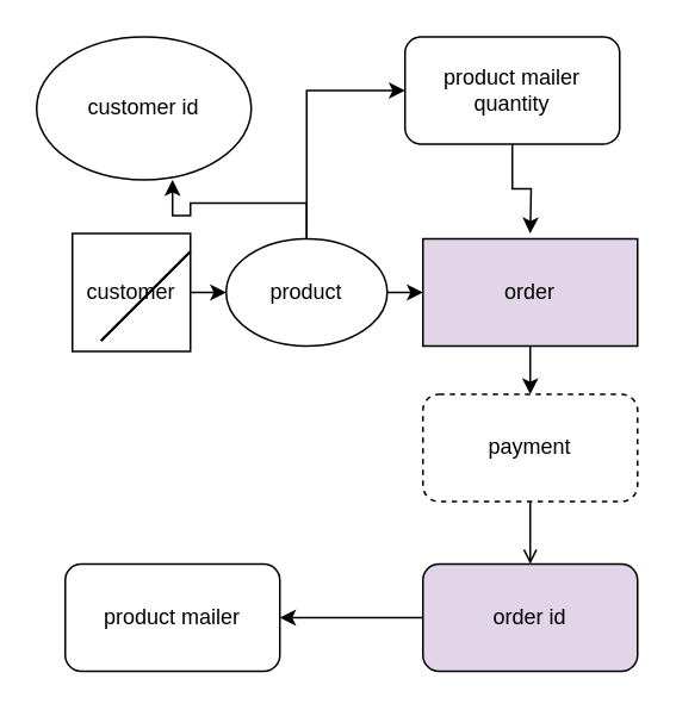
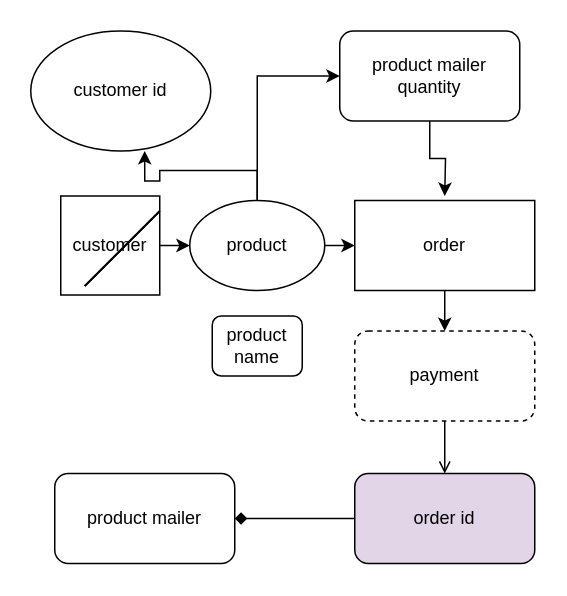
  <mxCell id="0" />
  <mxCell id="1" parent="0" />
  <mxCell id="2" style="edgeStyle=orthogonalEdgeStyle;rounded=0;orthogonalLoop=1;jettySize=auto;html=1;exitX=1;exitY=0.5;exitDx=0;exitDy=0;entryX=0;entryY=0.5;entryDx=0;entryDy=0;" edge="1" parent="1" source="3" target="6"><mxGeometry relative="1" as="geometry" /></mxCell>
  <mxCell id="3" value="customer" style="whiteSpace=wrap;html=1;aspect=fixed;" vertex="1" parent="1"><mxGeometry x="40" y="130" width="66" height="66" as="geometry" /></mxCell>
  <mxCell id="4" style="edgeStyle=orthogonalEdgeStyle;rounded=0;orthogonalLoop=1;jettySize=auto;html=1;exitX=1;exitY=0.5;exitDx=0;exitDy=0;entryX=0;entryY=0.5;entryDx=0;entryDy=0;" edge="1" parent="1" source="6" target="9"><mxGeometry relative="1" as="geometry" /></mxCell>
  <mxCell id="5" style="edgeStyle=orthogonalEdgeStyle;rounded=0;orthogonalLoop=1;jettySize=auto;html=1;exitX=0.5;exitY=0;exitDx=0;exitDy=0;entryX=0;entryY=0.5;entryDx=0;entryDy=0;" edge="1" parent="1" source="6" target="15"><mxGeometry relative="1" as="geometry" /></mxCell>
  <mxCell id="6" value="product" style="ellipse;whiteSpace=wrap;html=1;" vertex="1" parent="1"><mxGeometry x="126" y="133" width="90" height="60" as="geometry" /></mxCell>
  <mxCell id="7" value="" style="endArrow=none;html=1;rounded=0;" edge="1" parent="1"><mxGeometry width="50" height="50" relative="1" as="geometry"><mxPoint x="56" y="190" as="sourcePoint" /><mxPoint x="106" y="140" as="targetPoint" /></mxGeometry></mxCell>
  <mxCell id="8" style="edgeStyle=orthogonalEdgeStyle;rounded=0;orthogonalLoop=1;jettySize=auto;html=1;exitX=0.5;exitY=1;exitDx=0;exitDy=0;entryX=0.5;entryY=0;entryDx=0;entryDy=0;" edge="1" parent="1" source="9" target="12"><mxGeometry relative="1" as="geometry" /></mxCell>
- <mxCell id="9" value="order" style="rounded=0;whiteSpace=wrap;html=1;fillColor=#e1d5e7;" vertex="1" parent="1"><mxGeometry x="236" y="133" width="120" height="60" as="geometry" /></mxCell>
+ <mxCell id="9" value="order" style="rounded=0;whiteSpace=wrap;html=1;" vertex="1" parent="1"><mxGeometry x="236" y="133" width="120" height="60" as="geometry" /></mxCell>
  <mxCell id="10" value="" style="endArrow=none;html=1;rounded=0;" edge="1" parent="1"><mxGeometry width="50" height="50" relative="1" as="geometry"><mxPoint x="56" y="190" as="sourcePoint" /><mxPoint x="106" y="140" as="targetPoint" /></mxGeometry></mxCell>
  <mxCell id="11" value="" style="edgeStyle=orthogonalEdgeStyle;rounded=0;orthogonalLoop=1;jettySize=auto;html=1;endArrow=open;" edge="1" parent="1" source="12" target="23"><mxGeometry relative="1" as="geometry" /></mxCell>
  <mxCell id="12" value="payment" style="rounded=1;whiteSpace=wrap;html=1;dashed=1;" vertex="1" parent="1"><mxGeometry x="236" y="220" width="120" height="60" as="geometry" /></mxCell>
  <mxCell id="13" value="" style="endArrow=none;html=1;rounded=0;" edge="1" parent="1"><mxGeometry width="50" height="50" relative="1" as="geometry"><mxPoint x="56" y="190" as="sourcePoint" /><mxPoint x="106" y="140" as="targetPoint" /></mxGeometry></mxCell>
  <mxCell id="14" style="edgeStyle=orthogonalEdgeStyle;rounded=0;orthogonalLoop=1;jettySize=auto;html=1;exitX=0.5;exitY=1;exitDx=0;exitDy=0;" edge="1" parent="1" source="15"><mxGeometry relative="1" as="geometry"><mxPoint x="296" y="130" as="targetPoint" /></mxGeometry></mxCell>
  <mxCell id="15" value="product mailer&lt;div&gt;quantity&lt;/div&gt;" style="rounded=1;whiteSpace=wrap;html=1;" vertex="1" parent="1"><mxGeometry x="226" y="20" width="120" height="60" as="geometry" /></mxCell>
  <mxCell id="16" value="" style="endArrow=none;html=1;rounded=0;" edge="1" parent="1"><mxGeometry width="50" height="50" relative="1" as="geometry"><mxPoint x="56" y="190" as="sourcePoint" /><mxPoint x="106" y="140" as="targetPoint" /></mxGeometry></mxCell>
  <mxCell id="17" value="" style="endArrow=none;html=1;rounded=0;" edge="1" parent="1"><mxGeometry width="50" height="50" relative="1" as="geometry"><mxPoint x="56" y="190" as="sourcePoint" /><mxPoint x="106" y="140" as="targetPoint" /></mxGeometry></mxCell>
  <mxCell id="18" value="customer id" style="ellipse;whiteSpace=wrap;html=1;" vertex="1" parent="1"><mxGeometry x="20" y="20" width="120" height="80" as="geometry" /></mxCell>
  <mxCell id="19" value="" style="endArrow=none;html=1;rounded=0;" edge="1" parent="1"><mxGeometry width="50" height="50" relative="1" as="geometry"><mxPoint x="56" y="190" as="sourcePoint" /><mxPoint x="106" y="140" as="targetPoint" /></mxGeometry></mxCell>
  <mxCell id="20" style="edgeStyle=orthogonalEdgeStyle;rounded=0;orthogonalLoop=1;jettySize=auto;html=1;exitX=0.5;exitY=0;exitDx=0;exitDy=0;entryX=0.633;entryY=1;entryDx=0;entryDy=0;entryPerimeter=0;" edge="1" parent="1" source="6" target="18"><mxGeometry relative="1" as="geometry" /></mxCell>
- <mxCell id="22" value="" style="edgeStyle=orthogonalEdgeStyle;rounded=0;orthogonalLoop=1;jettySize=auto;html=1;" edge="1" parent="1" source="23" target="24"><mxGeometry relative="1" as="geometry" /></mxCell>
+ <mxCell id="21" value="product name" style="rounded=1;whiteSpace=wrap;html=1;" vertex="1" parent="1"><mxGeometry x="141" y="210" width="60" height="40" as="geometry" /></mxCell>
+ <mxCell id="22" value="" style="edgeStyle=orthogonalEdgeStyle;rounded=0;orthogonalLoop=1;jettySize=auto;html=1;endArrow=diamond;" edge="1" parent="1" source="23" target="24"><mxGeometry relative="1" as="geometry" /></mxCell>
  <mxCell id="23" value="order id" style="whiteSpace=wrap;html=1;rounded=1;fillColor=#e1d5e7;" vertex="1" parent="1"><mxGeometry x="236" y="315" width="120" height="60" as="geometry" /></mxCell>
  <mxCell id="24" value="product mailer" style="whiteSpace=wrap;html=1;rounded=1;" vertex="1" parent="1"><mxGeometry x="36" y="315" width="120" height="60" as="geometry" /></mxCell>
